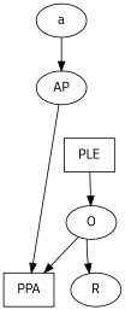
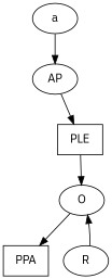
  digraph {
    fontname="IBM Plex Sans"
    node [fontname="IBM Plex Sans"]
    edge [fontname="IBM Plex Sans"]
    n1 [label=O]
    n2 [label=PPA shape=box]
    n3 [label=R]
    n4 [label=AP]
    a
    n6 [label=PLE shape=box]
    n1 -> n2
-   n1 -> n3
-   n4 -> n2
+   n3 -> n1
+   n4 -> n6
    a -> n4
    n6 -> n1
  }
